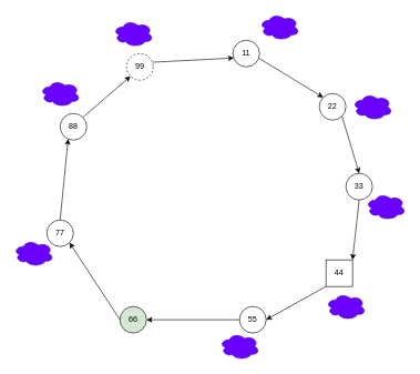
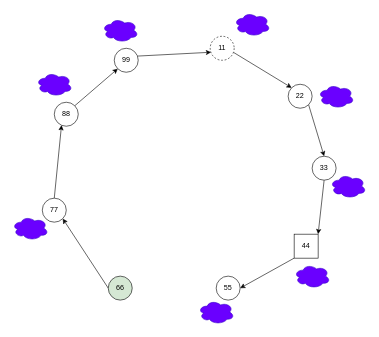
  <mxCell id="0" />
  <mxCell id="1" parent="0" />
  <mxCell id="2" style="edgeStyle=none;rounded=0;orthogonalLoop=1;jettySize=auto;html=1;exitX=0.971;exitY=0.326;exitDx=0;exitDy=0;entryX=0.038;entryY=0.666;entryDx=0;entryDy=0;entryPerimeter=0;exitPerimeter=0;" parent="1" source="3" target="19" edge="1"><mxGeometry relative="1" as="geometry" /></mxCell>
- <mxCell id="3" value="99" style="ellipse;whiteSpace=wrap;html=1;dashed=1;" parent="1" vertex="1"><mxGeometry x="190" y="80" width="40" height="40" as="geometry" /></mxCell>
+ <mxCell id="3" value="99" style="ellipse;whiteSpace=wrap;html=1;" parent="1" vertex="1"><mxGeometry x="190" y="80" width="40" height="40" as="geometry" /></mxCell>
  <mxCell id="4" style="rounded=0;orthogonalLoop=1;jettySize=auto;html=1;exitX=1;exitY=0;exitDx=0;exitDy=0;entryX=0;entryY=1;entryDx=0;entryDy=0;" parent="1" source="5" target="3" edge="1"><mxGeometry relative="1" as="geometry" /></mxCell>
  <mxCell id="5" value="88" style="ellipse;whiteSpace=wrap;html=1;" parent="1" vertex="1"><mxGeometry x="90" y="170" width="40" height="40" as="geometry" /></mxCell>
  <mxCell id="6" style="edgeStyle=none;rounded=0;orthogonalLoop=1;jettySize=auto;html=1;exitX=0.5;exitY=0;exitDx=0;exitDy=0;entryX=0.302;entryY=0.955;entryDx=0;entryDy=0;entryPerimeter=0;" parent="1" source="7" target="5" edge="1"><mxGeometry relative="1" as="geometry" /></mxCell>
  <mxCell id="7" value="77" style="ellipse;whiteSpace=wrap;html=1;" parent="1" vertex="1"><mxGeometry x="70" y="330" width="40" height="40" as="geometry" /></mxCell>
  <mxCell id="8" style="edgeStyle=none;rounded=0;orthogonalLoop=1;jettySize=auto;html=1;exitX=0;exitY=0.5;exitDx=0;exitDy=0;entryX=1;entryY=1;entryDx=0;entryDy=0;" parent="1" source="9" target="7" edge="1"><mxGeometry relative="1" as="geometry" /></mxCell>
  <mxCell id="9" value="66" style="ellipse;whiteSpace=wrap;html=1;fillColor=#d5e8d4;" parent="1" vertex="1"><mxGeometry x="180" y="460" width="40" height="40" as="geometry" /></mxCell>
- <mxCell id="10" style="edgeStyle=none;rounded=0;orthogonalLoop=1;jettySize=auto;html=1;exitX=0;exitY=0.5;exitDx=0;exitDy=0;entryX=1;entryY=0.5;entryDx=0;entryDy=0;" parent="1" source="11" target="9" edge="1"><mxGeometry relative="1" as="geometry" /></mxCell>
  <mxCell id="11" value="55" style="ellipse;whiteSpace=wrap;html=1;" parent="1" vertex="1"><mxGeometry x="360" y="460" width="40" height="40" as="geometry" /></mxCell>
  <mxCell id="12" style="edgeStyle=none;rounded=0;orthogonalLoop=1;jettySize=auto;html=1;exitX=0;exitY=1;exitDx=0;exitDy=0;entryX=1;entryY=0.5;entryDx=0;entryDy=0;" parent="1" source="13" target="11" edge="1"><mxGeometry relative="1" as="geometry" /></mxCell>
  <mxCell id="13" value="44" style="whiteSpace=wrap;html=1;rounded=0;" parent="1" vertex="1"><mxGeometry x="490" y="390" width="40" height="40" as="geometry" /></mxCell>
  <mxCell id="14" style="edgeStyle=none;rounded=0;orthogonalLoop=1;jettySize=auto;html=1;exitX=0.5;exitY=1;exitDx=0;exitDy=0;entryX=1;entryY=0;entryDx=0;entryDy=0;" parent="1" source="15" target="13" edge="1"><mxGeometry relative="1" as="geometry" /></mxCell>
  <mxCell id="15" value="33" style="ellipse;whiteSpace=wrap;html=1;" parent="1" vertex="1"><mxGeometry x="520" y="260" width="40" height="40" as="geometry" /></mxCell>
  <mxCell id="16" style="edgeStyle=none;rounded=0;orthogonalLoop=1;jettySize=auto;html=1;exitX=1;exitY=1;exitDx=0;exitDy=0;entryX=0.5;entryY=0;entryDx=0;entryDy=0;" parent="1" source="17" target="15" edge="1"><mxGeometry relative="1" as="geometry" /></mxCell>
  <mxCell id="17" value="22" style="ellipse;whiteSpace=wrap;html=1;" parent="1" vertex="1"><mxGeometry x="480" y="140" width="40" height="40" as="geometry" /></mxCell>
  <mxCell id="18" style="edgeStyle=none;rounded=0;orthogonalLoop=1;jettySize=auto;html=1;exitX=0.964;exitY=0.666;exitDx=0;exitDy=0;entryX=0;entryY=0;entryDx=0;entryDy=0;exitPerimeter=0;" parent="1" source="19" target="17" edge="1"><mxGeometry relative="1" as="geometry" /></mxCell>
- <mxCell id="19" value="11" style="ellipse;whiteSpace=wrap;html=1;" parent="1" vertex="1"><mxGeometry x="350" y="60" width="40" height="40" as="geometry" /></mxCell>
+ <mxCell id="19" value="11" style="ellipse;whiteSpace=wrap;html=1;dashed=1;" parent="1" vertex="1"><mxGeometry x="350" y="60" width="40" height="40" as="geometry" /></mxCell>
  <mxCell id="20" value="" style="ellipse;shape=cloud;whiteSpace=wrap;html=1;fillColor=#6a00ff;strokeColor=#3700CC;fontColor=#ffffff;" parent="1" vertex="1"><mxGeometry x="60" y="120" width="60" height="40" as="geometry" /></mxCell>
  <mxCell id="21" value="" style="ellipse;shape=cloud;whiteSpace=wrap;html=1;fillColor=#6a00ff;strokeColor=#3700CC;fontColor=#ffffff;" parent="1" vertex="1"><mxGeometry x="170" y="30" width="60" height="40" as="geometry" /></mxCell>
  <mxCell id="22" value="" style="ellipse;shape=cloud;whiteSpace=wrap;html=1;fillColor=#6a00ff;strokeColor=#3700CC;fontColor=#ffffff;" parent="1" vertex="1"><mxGeometry x="390" y="20" width="60" height="40" as="geometry" /></mxCell>
  <mxCell id="23" value="" style="ellipse;shape=cloud;whiteSpace=wrap;html=1;fillColor=#6a00ff;strokeColor=#3700CC;fontColor=#ffffff;" parent="1" vertex="1"><mxGeometry x="530" y="140" width="60" height="40" as="geometry" /></mxCell>
  <mxCell id="24" value="" style="ellipse;shape=cloud;whiteSpace=wrap;html=1;fillColor=#6a00ff;strokeColor=#3700CC;fontColor=#ffffff;" parent="1" vertex="1"><mxGeometry x="550" y="290" width="60" height="40" as="geometry" /></mxCell>
  <mxCell id="25" value="" style="ellipse;shape=cloud;whiteSpace=wrap;html=1;fillColor=#6a00ff;strokeColor=#3700CC;fontColor=#ffffff;" parent="1" vertex="1"><mxGeometry x="490" y="440" width="60" height="40" as="geometry" /></mxCell>
  <mxCell id="26" value="" style="ellipse;shape=cloud;whiteSpace=wrap;html=1;fillColor=#6a00ff;strokeColor=#3700CC;fontColor=#ffffff;" parent="1" vertex="1"><mxGeometry x="330" y="500" width="60" height="40" as="geometry" /></mxCell>
  <mxCell id="27" value="" style="ellipse;shape=cloud;whiteSpace=wrap;html=1;fillColor=#6a00ff;strokeColor=#3700CC;fontColor=#ffffff;" parent="1" vertex="1"><mxGeometry x="20" y="360" width="60" height="40" as="geometry" /></mxCell>
